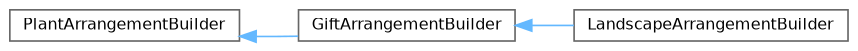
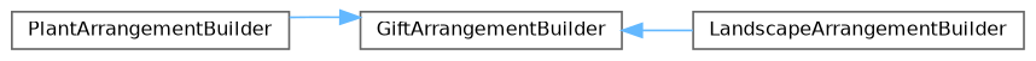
  digraph {
    rankdir=LR
    node [color=grey40 fillcolor=white fontname=Helvetica fontsize=10 shape=box style=filled]
    edge [color=steelblue1 dir=back fontname=Helvetica fontsize=10 labelfontname=Helvetica labelfontsize=10 style=solid]
    n1 [height=0.2 label=PlantArrangementBuilder width=0.4]
    n2 [height=0.2 label=GiftArrangementBuilder width=0.4]
    n3 [height=0.2 label=LandscapeArrangementBuilder width=0.4]
-   n1 -> n2
+   n2 -> n1
    n2 -> n3
  }
